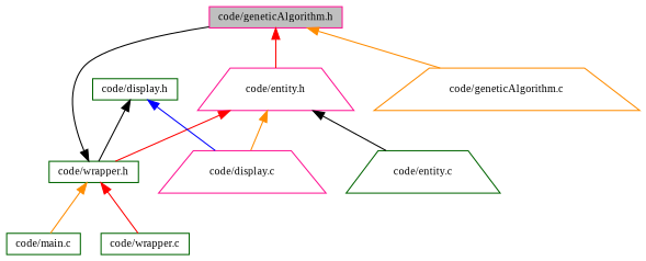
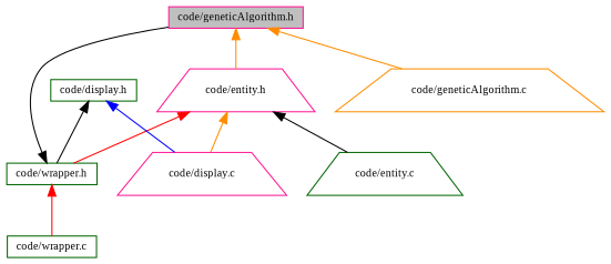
  digraph {
    fontname="Liberation Serif"
    node [color=darkgreen fillcolor=white fontname="Liberation Serif" fontsize=10 shape=box style=filled]
    edge [color=red dir=back fontname="Liberation Serif" fontsize=10 labelfontname=Helvetica labelfontsize=10 style=solid]
    n1 [color=deeppink fillcolor=grey75 fontcolor=black height=0.2 label="code/geneticAlgorithm.h" width=0.4]
    n2 [color=deeppink height=0.2 label="code/entity.h" shape=trapezium width=0.4]
    n3 [color=darkorange height=0.2 label="code/geneticAlgorithm.c" shape=trapezium width=0.4]
    n4 [height=0.2 label="code/wrapper.h" width=0.4]
    n5 [height=0.2 label="code/entity.c" shape=trapezium width=0.4]
    n6 [color=deeppink height=0.2 label="code/display.c" shape=trapezium width=0.4]
-   n7 [height=0.2 label="code/main.c" width=0.4]
    n8 [height=0.2 label="code/wrapper.c" width=0.4]
    n9 [height=0.2 label="code/display.h" width=0.4]
-   n1 -> n2
+   n1 -> n2 [color=darkorange]
    n1 -> n3 [color=darkorange]
    n2 -> n4
    n2 -> n5 [color=black]
    n2 -> n6 [color=darkorange]
    n4 -> n1 [color=black]
-   n4 -> n7 [color=darkorange]
    n4 -> n8
    n9 -> n4 [color=black]
    n9 -> n6 [color=blue]
  }
